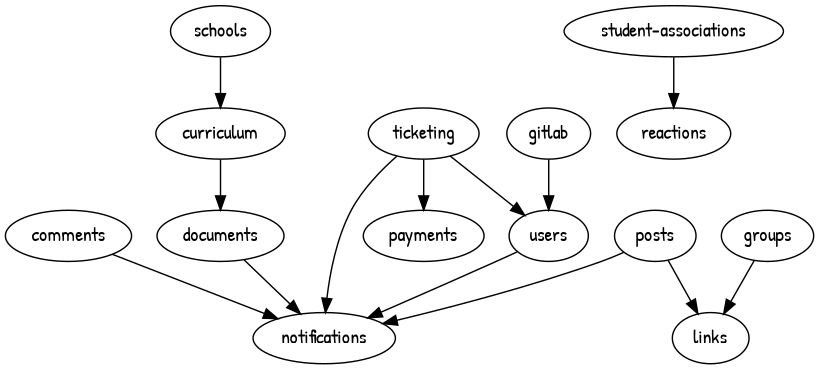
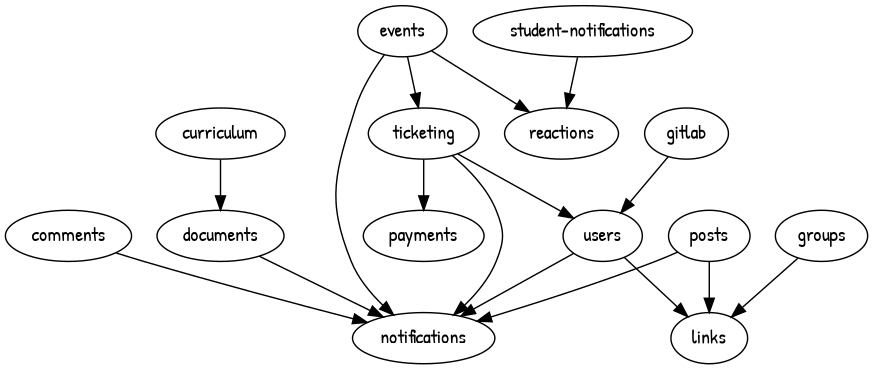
  strict digraph {
    fontname="Patrick Hand"
    node [fontname="Patrick Hand"]
    edge [fontname="Patrick Hand"]
    comments
    notifications
    curriculum
    documents
+   events
    reactions
    ticketing
    users
    links
    payments
    gitlab
    groups
    posts
-   schools
-   "student-associations"
+   "student-associations" [label="student-notifications"]
    comments -> notifications
    curriculum -> documents
    documents -> notifications
+   events -> notifications
+   events -> reactions
+   events -> ticketing
    ticketing -> notifications
    ticketing -> users
    ticketing -> payments
    users -> notifications
+   users -> links
    gitlab -> users
    groups -> links
    posts -> notifications
    posts -> links
-   schools -> curriculum
    "student-associations" -> reactions
  }
